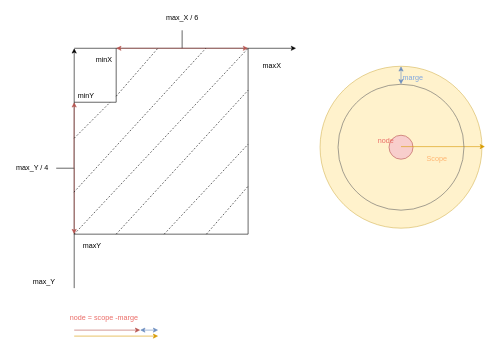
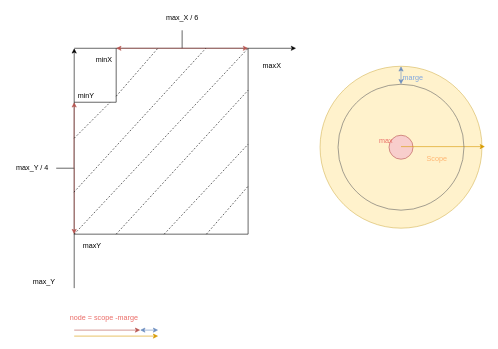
  <mxCell id="0" />
  <mxCell id="1" parent="0" />
  <mxCell id="2" value="" style="ellipse;whiteSpace=wrap;html=1;aspect=fixed;fillColor=#fff2cc;strokeColor=#d6b656;" vertex="1" parent="1"><mxGeometry x="533" y="110" width="270" height="270" as="geometry" /></mxCell>
  <mxCell id="3" value="" style="endArrow=classic;html=1;" edge="1" parent="1"><mxGeometry width="50" height="50" relative="1" as="geometry"><mxPoint y="80" as="sourcePoint" x="123" /><mxPoint x="493" y="80" as="targetPoint" /></mxGeometry></mxCell>
  <mxCell id="4" value="" style="endArrow=classic;html=1;" edge="1" parent="1"><mxGeometry width="50" height="50" relative="1" as="geometry"><mxPoint y="480" as="sourcePoint" x="123" /><mxPoint y="80" as="targetPoint" x="123" /></mxGeometry></mxCell>
  <mxCell id="5" value="max_Y" style="text;html=1;strokeColor=none;fillColor=none;align=center;verticalAlign=middle;whiteSpace=wrap;rounded=0;" vertex="1" parent="1"><mxGeometry x="53" y="460" width="40" height="20" as="geometry" /></mxCell>
  <mxCell id="6" value="Scope" style="text;html=1;align=center;verticalAlign=middle;whiteSpace=wrap;rounded=0;fontColor=#FFB570;" vertex="1" parent="1"><mxGeometry x="708" y="255" width="40" height="20" as="geometry" /></mxCell>
  <mxCell id="7" value="" style="ellipse;whiteSpace=wrap;html=1;aspect=fixed;fillColor=#f8cecc;strokeColor=#b85450;" vertex="1" parent="1"><mxGeometry x="648" y="225" width="40" height="40" as="geometry" /></mxCell>
  <mxCell id="8" value="" style="endArrow=classic;html=1;fillColor=#ffe6cc;strokeColor=#d79b00;" edge="1" parent="1"><mxGeometry width="50" height="50" relative="1" as="geometry"><mxPoint x="668" y="244" as="sourcePoint" /><mxPoint x="808" y="244" as="targetPoint" /></mxGeometry></mxCell>
- <mxCell id="9" value="node" style="text;html=1;align=center;verticalAlign=middle;whiteSpace=wrap;rounded=0;fontColor=#EA6B66;" vertex="1" parent="1"><mxGeometry x="623" y="225" width="40" height="20" as="geometry" /></mxCell>
+ <mxCell id="9" value="max" style="text;html=1;align=center;verticalAlign=middle;whiteSpace=wrap;rounded=0;fontColor=#EA6B66;" vertex="1" parent="1"><mxGeometry x="623" y="225" width="40" height="20" as="geometry" /></mxCell>
  <mxCell id="10" value="" style="endArrow=classic;startArrow=classic;html=1;fontColor=#7EA6E0;fillColor=#dae8fc;strokeColor=#6c8ebf;" edge="1" parent="1"><mxGeometry width="50" height="50" relative="1" as="geometry"><mxPoint x="668" y="110" as="sourcePoint" /><mxPoint x="668" y="140" as="targetPoint" /></mxGeometry></mxCell>
  <mxCell id="11" value="marge" style="text;html=1;strokeColor=none;fillColor=none;align=center;verticalAlign=middle;whiteSpace=wrap;rounded=0;fontColor=#7EA6E0;" vertex="1" parent="1"><mxGeometry x="668" y="120" width="40" height="20" as="geometry" /></mxCell>
  <mxCell id="12" value="" style="endArrow=none;html=1;fontColor=#7EA6E0;" edge="1" parent="1"><mxGeometry width="50" height="50" relative="1" as="geometry"><mxPoint x="303" y="80" as="sourcePoint" /><mxPoint x="303" y="50" as="targetPoint" /></mxGeometry></mxCell>
  <mxCell id="13" value="" style="endArrow=none;html=1;fontColor=#7EA6E0;" edge="1" parent="1"><mxGeometry width="50" height="50" relative="1" as="geometry"><mxPoint x="93" y="280" as="sourcePoint" /><mxPoint y="280" as="targetPoint" x="123" /></mxGeometry></mxCell>
  <mxCell id="14" value="max_X / 6" style="text;html=1;strokeColor=none;fillColor=none;align=center;verticalAlign=middle;whiteSpace=wrap;rounded=0;fontColor=#000000;" vertex="1" parent="1"><mxGeometry x="270.5" y="20" width="65" height="20" as="geometry" /></mxCell>
  <mxCell id="15" value="max_Y / 4" style="text;html=1;strokeColor=none;fillColor=none;align=center;verticalAlign=middle;whiteSpace=wrap;rounded=0;fontColor=#000000;" vertex="1" parent="1"><mxGeometry x="20.5" y="270" width="65" height="20" as="geometry" /></mxCell>
  <mxCell id="16" value="" style="ellipse;whiteSpace=wrap;html=1;aspect=fixed;fontColor=#333333;fillColor=none;strokeColor=#666666;gradientColor=#ffffff;" vertex="1" parent="1"><mxGeometry x="563" y="140" width="210" height="210" as="geometry" /></mxCell>
  <mxCell id="17" value="" style="endArrow=none;html=1;fontColor=#000000;" edge="1" parent="1"><mxGeometry width="50" height="50" relative="1" as="geometry"><mxPoint x="193" y="170" as="sourcePoint" /><mxPoint x="193" y="80" as="targetPoint" /></mxGeometry></mxCell>
  <mxCell id="18" value="" style="endArrow=none;html=1;fontColor=#000000;" edge="1" parent="1"><mxGeometry width="50" height="50" relative="1" as="geometry"><mxPoint x="413" y="390" as="sourcePoint" /><mxPoint x="413" y="80" as="targetPoint" /></mxGeometry></mxCell>
  <mxCell id="19" value="minX" style="text;html=1;strokeColor=none;fillColor=none;align=center;verticalAlign=middle;whiteSpace=wrap;rounded=0;fontColor=#000000;" vertex="1" parent="1"><mxGeometry x="153" y="90" width="40" height="20" as="geometry" /></mxCell>
  <mxCell id="20" value="maxX" style="text;html=1;strokeColor=none;fillColor=none;align=center;verticalAlign=middle;whiteSpace=wrap;rounded=0;fontColor=#000000;" vertex="1" parent="1"><mxGeometry x="433" y="100" width="40" height="20" as="geometry" /></mxCell>
  <mxCell id="21" value="" style="endArrow=none;html=1;fontColor=#000000;" edge="1" parent="1"><mxGeometry width="50" height="50" relative="1" as="geometry"><mxPoint y="170" as="sourcePoint" x="123" /><mxPoint x="193" y="170" as="targetPoint" /></mxGeometry></mxCell>
  <mxCell id="22" value="" style="endArrow=none;html=1;fontColor=#000000;" edge="1" parent="1"><mxGeometry width="50" height="50" relative="1" as="geometry"><mxPoint y="390" as="sourcePoint" x="123" /><mxPoint x="413" y="390" as="targetPoint" /></mxGeometry></mxCell>
  <mxCell id="23" value="minY" style="text;html=1;strokeColor=none;fillColor=none;align=center;verticalAlign=middle;whiteSpace=wrap;rounded=0;fontColor=#000000;" vertex="1" parent="1"><mxGeometry x="122.5" y="150" width="40" height="20" as="geometry" /></mxCell>
  <mxCell id="24" value="maxY" style="text;html=1;strokeColor=none;fillColor=none;align=center;verticalAlign=middle;whiteSpace=wrap;rounded=0;fontColor=#000000;" vertex="1" parent="1"><mxGeometry x="133" y="400" width="40" height="20" as="geometry" /></mxCell>
  <mxCell id="25" value="" style="endArrow=classic;html=1;fillColor=#ffe6cc;strokeColor=#d79b00;" edge="1" parent="1"><mxGeometry width="50" height="50" relative="1" as="geometry"><mxPoint y="560" as="sourcePoint" x="123" /><mxPoint x="263" y="560" as="targetPoint" /></mxGeometry></mxCell>
  <mxCell id="26" value="" style="endArrow=classic;startArrow=classic;html=1;fontColor=#7EA6E0;fillColor=#dae8fc;strokeColor=#6c8ebf;" edge="1" parent="1"><mxGeometry width="50" height="50" relative="1" as="geometry"><mxPoint x="233" y="550" as="sourcePoint" /><mxPoint x="263" y="550" as="targetPoint" /></mxGeometry></mxCell>
  <mxCell id="27" value="" style="endArrow=classic;html=1;fontColor=#000000;fillColor=#f8cecc;strokeColor=#b85450;" edge="1" parent="1"><mxGeometry width="50" height="50" relative="1" as="geometry"><mxPoint y="550" as="sourcePoint" x="123" /><mxPoint x="233" y="550" as="targetPoint" /></mxGeometry></mxCell>
  <mxCell id="28" value="node = scope -marge" style="text;html=1;align=center;verticalAlign=middle;whiteSpace=wrap;rounded=0;fontColor=#EA6B66;" vertex="1" parent="1"><mxGeometry x="103" y="520" width="140" height="20" as="geometry" /></mxCell>
  <mxCell id="29" value="" style="endArrow=classic;html=1;fontColor=#000000;fillColor=#f8cecc;strokeColor=#b85450;" edge="1" parent="1"><mxGeometry width="50" height="50" relative="1" as="geometry"><mxPoint x="303" y="80" as="sourcePoint" /><mxPoint x="413" y="80" as="targetPoint" /></mxGeometry></mxCell>
  <mxCell id="30" value="" style="endArrow=classic;html=1;fontColor=#000000;fillColor=#f8cecc;strokeColor=#b85450;" edge="1" parent="1"><mxGeometry width="50" height="50" relative="1" as="geometry"><mxPoint x="303" y="80" as="sourcePoint" /><mxPoint x="193" y="80" as="targetPoint" /></mxGeometry></mxCell>
  <mxCell id="31" value="" style="endArrow=classic;html=1;fontColor=#000000;fillColor=#f8cecc;strokeColor=#b85450;" edge="1" parent="1"><mxGeometry width="50" height="50" relative="1" as="geometry"><mxPoint x="122.5" y="279.5" as="sourcePoint" /><mxPoint y="170" as="targetPoint" x="123" /></mxGeometry></mxCell>
  <mxCell id="32" value="" style="endArrow=classic;html=1;fontColor=#000000;fillColor=#f8cecc;strokeColor=#b85450;" edge="1" parent="1"><mxGeometry width="50" height="50" relative="1" as="geometry"><mxPoint y="280" as="sourcePoint" x="123" /><mxPoint y="390" as="targetPoint" x="123" /></mxGeometry></mxCell>
  <mxCell id="33" value="" style="endArrow=none;dashed=1;html=1;fontColor=#EA6B66;" edge="1" parent="1"><mxGeometry width="50" height="50" relative="1" as="geometry"><mxPoint y="390" as="sourcePoint" x="123" /><mxPoint x="413" y="80" as="targetPoint" /></mxGeometry></mxCell>
  <mxCell id="34" value="" style="endArrow=none;dashed=1;html=1;fontColor=#EA6B66;" edge="1" parent="1"><mxGeometry width="50" height="50" relative="1" as="geometry"><mxPoint x="193" y="390" as="sourcePoint" /><mxPoint x="413" y="150" as="targetPoint" /></mxGeometry></mxCell>
  <mxCell id="35" value="" style="endArrow=none;dashed=1;html=1;fontColor=#EA6B66;" edge="1" parent="1"><mxGeometry width="50" height="50" relative="1" as="geometry"><mxPoint x="122.5" y="320" as="sourcePoint" /><mxPoint x="342.5" y="80" as="targetPoint" /></mxGeometry></mxCell>
  <mxCell id="36" value="" style="endArrow=none;dashed=1;html=1;fontColor=#EA6B66;" edge="1" parent="1"><mxGeometry width="50" height="50" relative="1" as="geometry"><mxPoint x="273" y="390" as="sourcePoint" /><mxPoint x="413" y="240" as="targetPoint" /></mxGeometry></mxCell>
  <mxCell id="37" value="" style="endArrow=none;dashed=1;html=1;fontColor=#EA6B66;" edge="1" parent="1"><mxGeometry width="50" height="50" relative="1" as="geometry"><mxPoint x="193" y="160" as="sourcePoint" /><mxPoint x="262.5" y="80" as="targetPoint" /></mxGeometry></mxCell>
  <mxCell id="38" value="" style="endArrow=none;dashed=1;html=1;fontColor=#EA6B66;" edge="1" parent="1"><mxGeometry width="50" height="50" relative="1" as="geometry"><mxPoint y="230" as="sourcePoint" x="123" /><mxPoint x="183" y="170" as="targetPoint" /></mxGeometry></mxCell>
  <mxCell id="39" value="" style="endArrow=none;dashed=1;html=1;fontColor=#EA6B66;" edge="1" parent="1"><mxGeometry width="50" height="50" relative="1" as="geometry"><mxPoint x="343.5" y="390" as="sourcePoint" /><mxPoint x="413" y="310" as="targetPoint" /></mxGeometry></mxCell>
